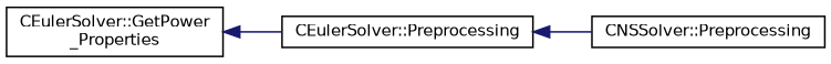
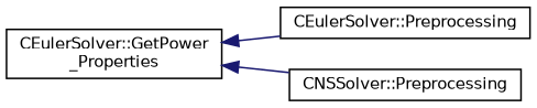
  digraph {
    rankdir=LR
    node [color=black fillcolor=white fontname=Helvetica fontsize=10 shape=record style=filled]
    edge [color=midnightblue dir=back fontname=Helvetica fontsize=10 labelfontname=Helvetica labelfontsize=10 style=solid]
    n1 [height=0.2 label="CEulerSolver::GetPower\l_Properties" width=0.4]
    n2 [height=0.2 label="CEulerSolver::Preprocessing" width=0.4]
    n3 [height=0.2 label="CNSSolver::Preprocessing" width=0.4]
    n1 -> n2
-   n2 -> n3
+   n1 -> n3
  }
